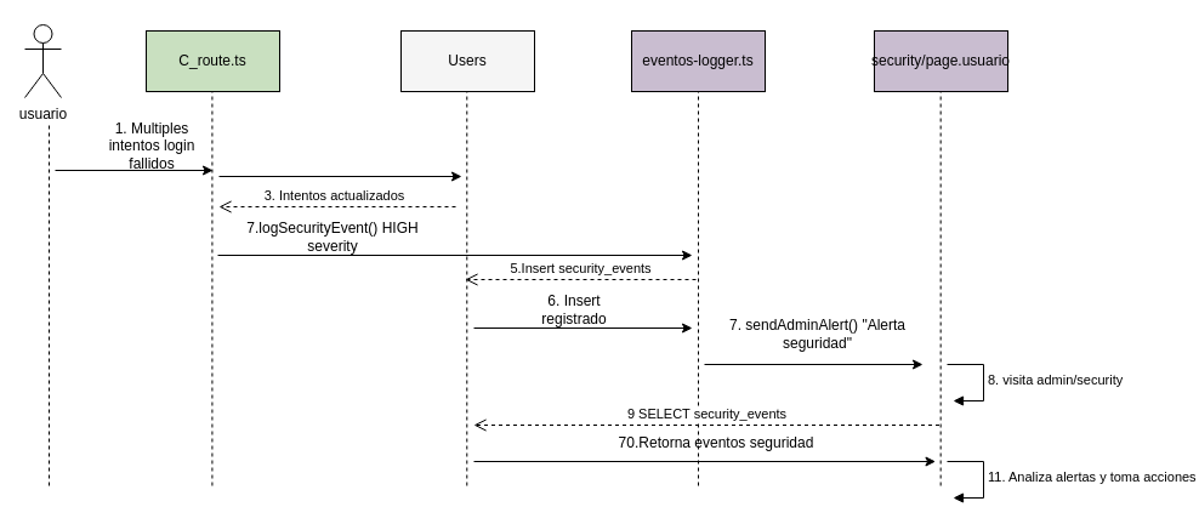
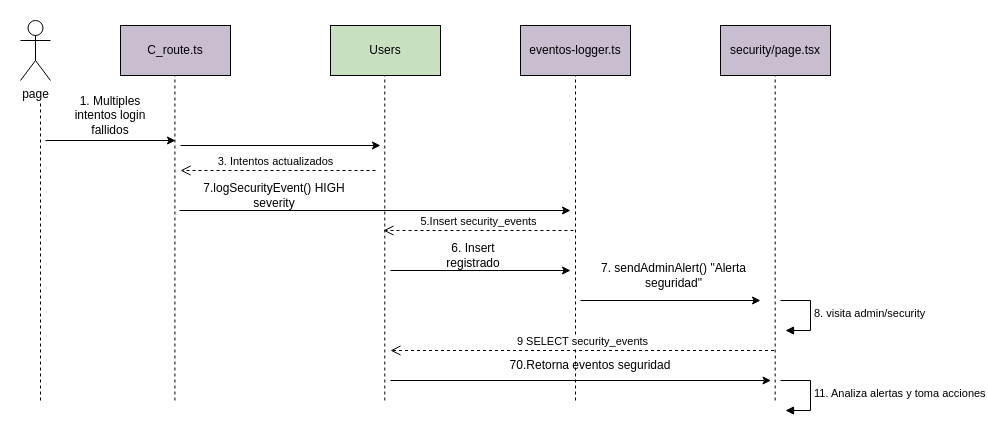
  <mxCell id="0" />
  <mxCell id="1" parent="0" />
- <mxCell id="2" value="usuario" style="shape=umlActor;verticalLabelPosition=bottom;verticalAlign=top;html=1;labelPosition=center;align=center;" parent="1" vertex="1"><mxGeometry x="20" y="20" width="30" height="60" as="geometry" /></mxCell>
- <mxCell id="3" value="security/page.usuario" style="html=1;whiteSpace=wrap;fillColor=#C9BDD0;" parent="1" vertex="1"><mxGeometry x="720" y="25" width="110" height="50" as="geometry" /></mxCell>
+ <mxCell id="2" value="page" style="shape=umlActor;verticalLabelPosition=bottom;verticalAlign=top;html=1;labelPosition=center;align=center;" parent="1" vertex="1"><mxGeometry x="20" y="20" width="30" height="60" as="geometry" /></mxCell>
+ <mxCell id="3" value="security/page.tsx" style="html=1;whiteSpace=wrap;fillColor=#C9BDD0;" parent="1" vertex="1"><mxGeometry x="720" y="25" width="110" height="50" as="geometry" /></mxCell>
  <mxCell id="4" value="eventos-logger.ts" style="html=1;whiteSpace=wrap;fillColor=#C9BDD0;" parent="1" vertex="1"><mxGeometry x="520" y="25" width="110" height="50" as="geometry" /></mxCell>
  <mxCell id="5" value="" style="endArrow=none;dashed=1;html=1;rounded=0;" parent="1" edge="1"><mxGeometry width="50" height="50" relative="1" as="geometry"><mxPoint x="40" y="400" as="sourcePoint" /><mxPoint x="40" y="100" as="targetPoint" /></mxGeometry></mxCell>
  <mxCell id="6" value="" style="endArrow=none;dashed=1;html=1;rounded=0;entryX=0.5;entryY=1;entryDx=0;entryDy=0;" parent="1" edge="1"><mxGeometry width="50" height="50" relative="1" as="geometry"><mxPoint x="174.41" y="400" as="sourcePoint" /><mxPoint x="174.41" y="75" as="targetPoint" /></mxGeometry></mxCell>
  <mxCell id="7" value="" style="endArrow=classic;html=1;rounded=0;" parent="1" edge="1"><mxGeometry width="50" height="50" relative="1" as="geometry"><mxPoint x="45" y="140" as="sourcePoint" /><mxPoint x="175" y="140" as="targetPoint" /></mxGeometry></mxCell>
- <mxCell id="8" value="1. Multiples intentos login fallidos" style="text;html=1;align=center;verticalAlign=middle;whiteSpace=wrap;rounded=0;" parent="1" vertex="1"><mxGeometry x="75" y="105" width="100" height="30" as="geometry" /></mxCell>
+ <mxCell id="8" value="1. Multiples intentos login fallidos" style="text;html=1;align=center;verticalAlign=middle;whiteSpace=wrap;rounded=0;" parent="1" vertex="1"><mxGeometry x="60" y="100" width="100" height="30" as="geometry" /></mxCell>
  <mxCell id="9" value="" style="endArrow=none;dashed=1;html=1;rounded=0;entryX=0.5;entryY=1;entryDx=0;entryDy=0;" parent="1" target="4" edge="1"><mxGeometry width="50" height="50" relative="1" as="geometry"><mxPoint x="575" y="400" as="sourcePoint" /><mxPoint x="410" y="160" as="targetPoint" /><Array as="points"><mxPoint x="575" y="150" /></Array></mxGeometry></mxCell>
  <mxCell id="10" value="" style="endArrow=classic;html=1;rounded=0;" parent="1" edge="1"><mxGeometry width="50" height="50" relative="1" as="geometry"><mxPoint x="180" y="145" as="sourcePoint" /><mxPoint x="380" y="145" as="targetPoint" /></mxGeometry></mxCell>
- <mxCell id="11" value="Users" style="html=1;whiteSpace=wrap;fillColor=#f5f5f5;" parent="1" vertex="1"><mxGeometry x="330" y="25" width="110" height="50" as="geometry" /></mxCell>
+ <mxCell id="11" value="Users" style="html=1;whiteSpace=wrap;fillColor=#C9E0C0;" parent="1" vertex="1"><mxGeometry x="330" y="25" width="110" height="50" as="geometry" /></mxCell>
  <mxCell id="12" value="" style="endArrow=none;dashed=1;html=1;rounded=0;entryX=0.5;entryY=1;entryDx=0;entryDy=0;" parent="1" edge="1"><mxGeometry width="50" height="50" relative="1" as="geometry"><mxPoint x="774.66" y="400" as="sourcePoint" /><mxPoint x="774.66" y="75" as="targetPoint" /></mxGeometry></mxCell>
  <mxCell id="13" value="3. Intentos actualizados" style="html=1;verticalAlign=bottom;endArrow=open;dashed=1;endSize=8;curved=0;rounded=0;" edge="1" parent="1"><mxGeometry x="0.027" relative="1" as="geometry"><mxPoint x="375" y="170" as="sourcePoint" /><mxPoint x="180" y="170" as="targetPoint" /><mxPoint as="offset" /></mxGeometry></mxCell>
  <mxCell id="14" value="5.Insert security_events" style="html=1;verticalAlign=bottom;endArrow=open;dashed=1;endSize=8;curved=0;rounded=0;" edge="1" parent="1"><mxGeometry relative="1" as="geometry"><mxPoint x="573" y="230" as="sourcePoint" /><mxPoint x="383" y="230" as="targetPoint" /></mxGeometry></mxCell>
- <mxCell id="15" value="C_route.ts" style="html=1;whiteSpace=wrap;fillColor=#c9e0c0;" vertex="1" parent="1"><mxGeometry x="120" y="25" width="110" height="50" as="geometry" /></mxCell>
+ <mxCell id="15" value="C_route.ts" style="html=1;whiteSpace=wrap;fillColor=#C9BDD0;" vertex="1" parent="1"><mxGeometry x="120" y="25" width="110" height="50" as="geometry" /></mxCell>
  <mxCell id="16" value="" style="endArrow=none;dashed=1;html=1;rounded=0;entryX=0.5;entryY=1;entryDx=0;entryDy=0;" edge="1" parent="1"><mxGeometry width="50" height="50" relative="1" as="geometry"><mxPoint x="384.29" y="400" as="sourcePoint" /><mxPoint x="384.29" y="75" as="targetPoint" /></mxGeometry></mxCell>
  <mxCell id="17" value="7.logSecurityEvent() HIGH severity" style="text;html=1;align=center;verticalAlign=middle;whiteSpace=wrap;rounded=0;" vertex="1" parent="1"><mxGeometry x="196" y="180" width="156" height="30" as="geometry" /></mxCell>
  <mxCell id="18" value="" style="endArrow=classic;html=1;rounded=0;" edge="1" parent="1"><mxGeometry width="50" height="50" relative="1" as="geometry"><mxPoint x="179" y="210" as="sourcePoint" /><mxPoint x="570" y="210" as="targetPoint" /></mxGeometry></mxCell>
  <mxCell id="19" value="" style="endArrow=classic;html=1;rounded=0;" edge="1" parent="1"><mxGeometry width="50" height="50" relative="1" as="geometry"><mxPoint x="390" y="270" as="sourcePoint" /><mxPoint x="570" y="270" as="targetPoint" /></mxGeometry></mxCell>
  <mxCell id="20" value="6. Insert registrado" style="text;html=1;align=center;verticalAlign=middle;whiteSpace=wrap;rounded=0;" vertex="1" parent="1"><mxGeometry x="423" y="240" width="100" height="30" as="geometry" /></mxCell>
  <mxCell id="21" value="" style="endArrow=classic;html=1;rounded=0;" edge="1" parent="1"><mxGeometry width="50" height="50" relative="1" as="geometry"><mxPoint x="580" y="300" as="sourcePoint" /><mxPoint x="760" y="300" as="targetPoint" /></mxGeometry></mxCell>
  <mxCell id="22" value="7. sendAdminAlert() &quot;Alerta seguridad&quot;" style="text;html=1;align=center;verticalAlign=middle;whiteSpace=wrap;rounded=0;" vertex="1" parent="1"><mxGeometry x="600" y="260" width="147" height="30" as="geometry" /></mxCell>
  <mxCell id="23" value="8. visita admin/security" style="html=1;align=left;spacingLeft=2;endArrow=block;rounded=0;edgeStyle=orthogonalEdgeStyle;curved=0;rounded=0;" edge="1" parent="1"><mxGeometry relative="1" as="geometry"><mxPoint x="780" y="300" as="sourcePoint" /><Array as="points"><mxPoint x="810" y="330" /></Array><mxPoint x="785" y="330" as="targetPoint" /></mxGeometry></mxCell>
  <mxCell id="24" value="9 SELECT security_events" style="html=1;verticalAlign=bottom;endArrow=open;dashed=1;endSize=8;curved=0;rounded=0;" edge="1" parent="1"><mxGeometry relative="1" as="geometry"><mxPoint x="773.5" y="350" as="sourcePoint" /><mxPoint x="390" y="350" as="targetPoint" /></mxGeometry></mxCell>
  <mxCell id="25" value="70.Retorna eventos seguridad" style="text;html=1;align=center;verticalAlign=middle;whiteSpace=wrap;rounded=0;" vertex="1" parent="1"><mxGeometry x="470" y="350" width="240" height="30" as="geometry" /></mxCell>
  <mxCell id="26" value="" style="endArrow=classic;html=1;rounded=0;" edge="1" parent="1"><mxGeometry width="50" height="50" relative="1" as="geometry"><mxPoint x="390" y="380" as="sourcePoint" /><mxPoint x="770.5" y="380" as="targetPoint" /></mxGeometry></mxCell>
  <mxCell id="27" value="11. Analiza alertas y toma acciones" style="html=1;align=left;spacingLeft=2;endArrow=block;rounded=0;edgeStyle=orthogonalEdgeStyle;curved=0;rounded=0;" edge="1" parent="1"><mxGeometry relative="1" as="geometry"><mxPoint x="780" y="380" as="sourcePoint" /><Array as="points"><mxPoint x="810" y="410" /></Array><mxPoint x="785" y="410" as="targetPoint" /></mxGeometry></mxCell>
